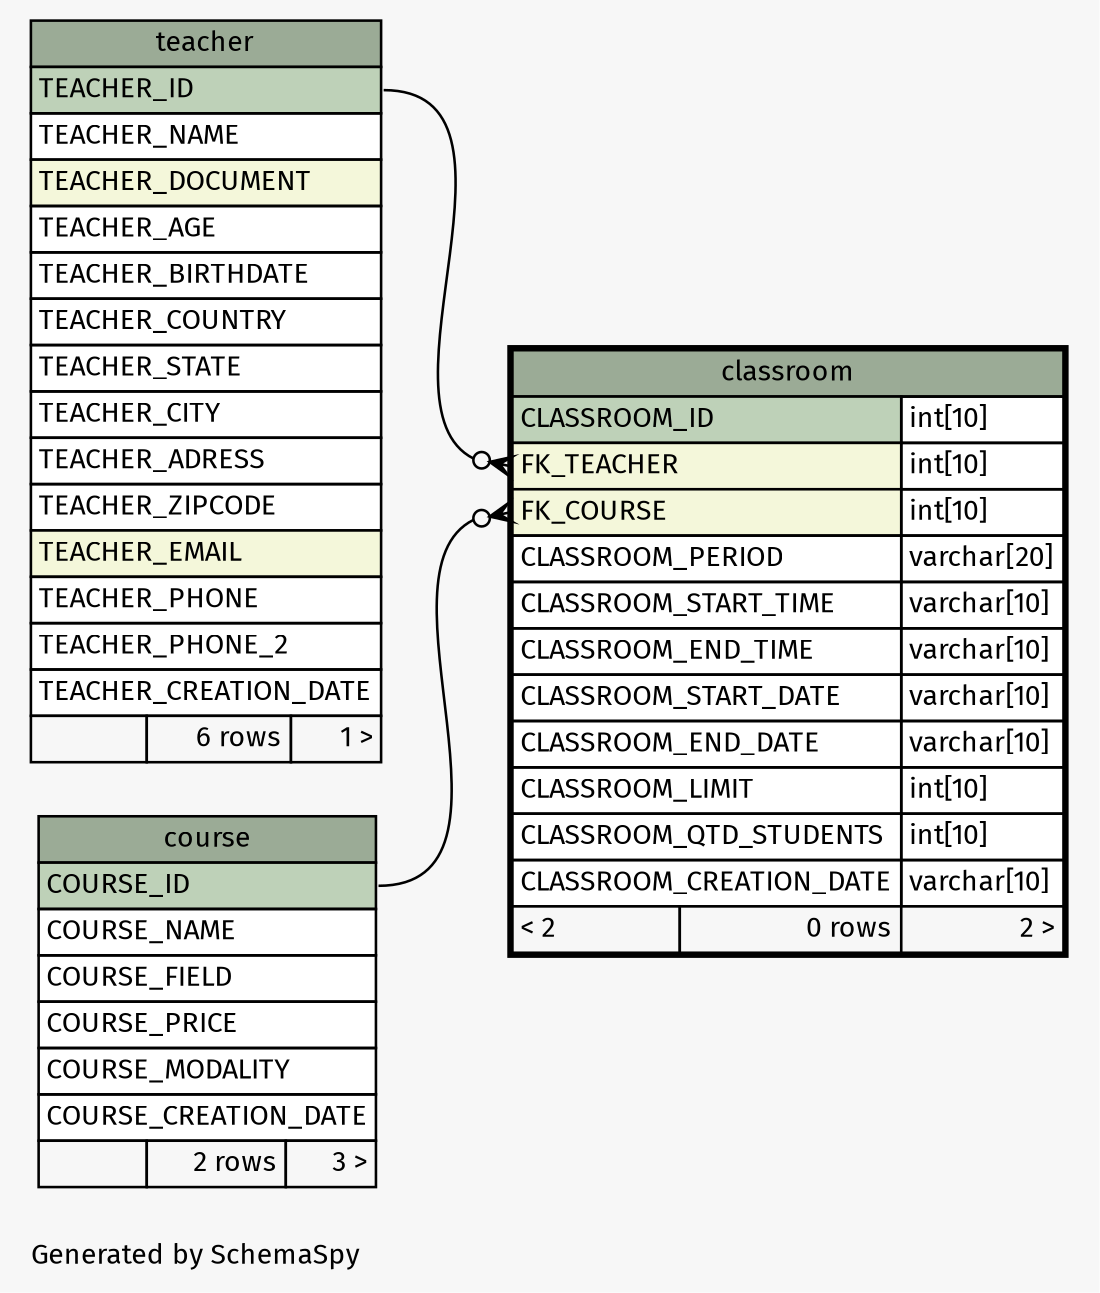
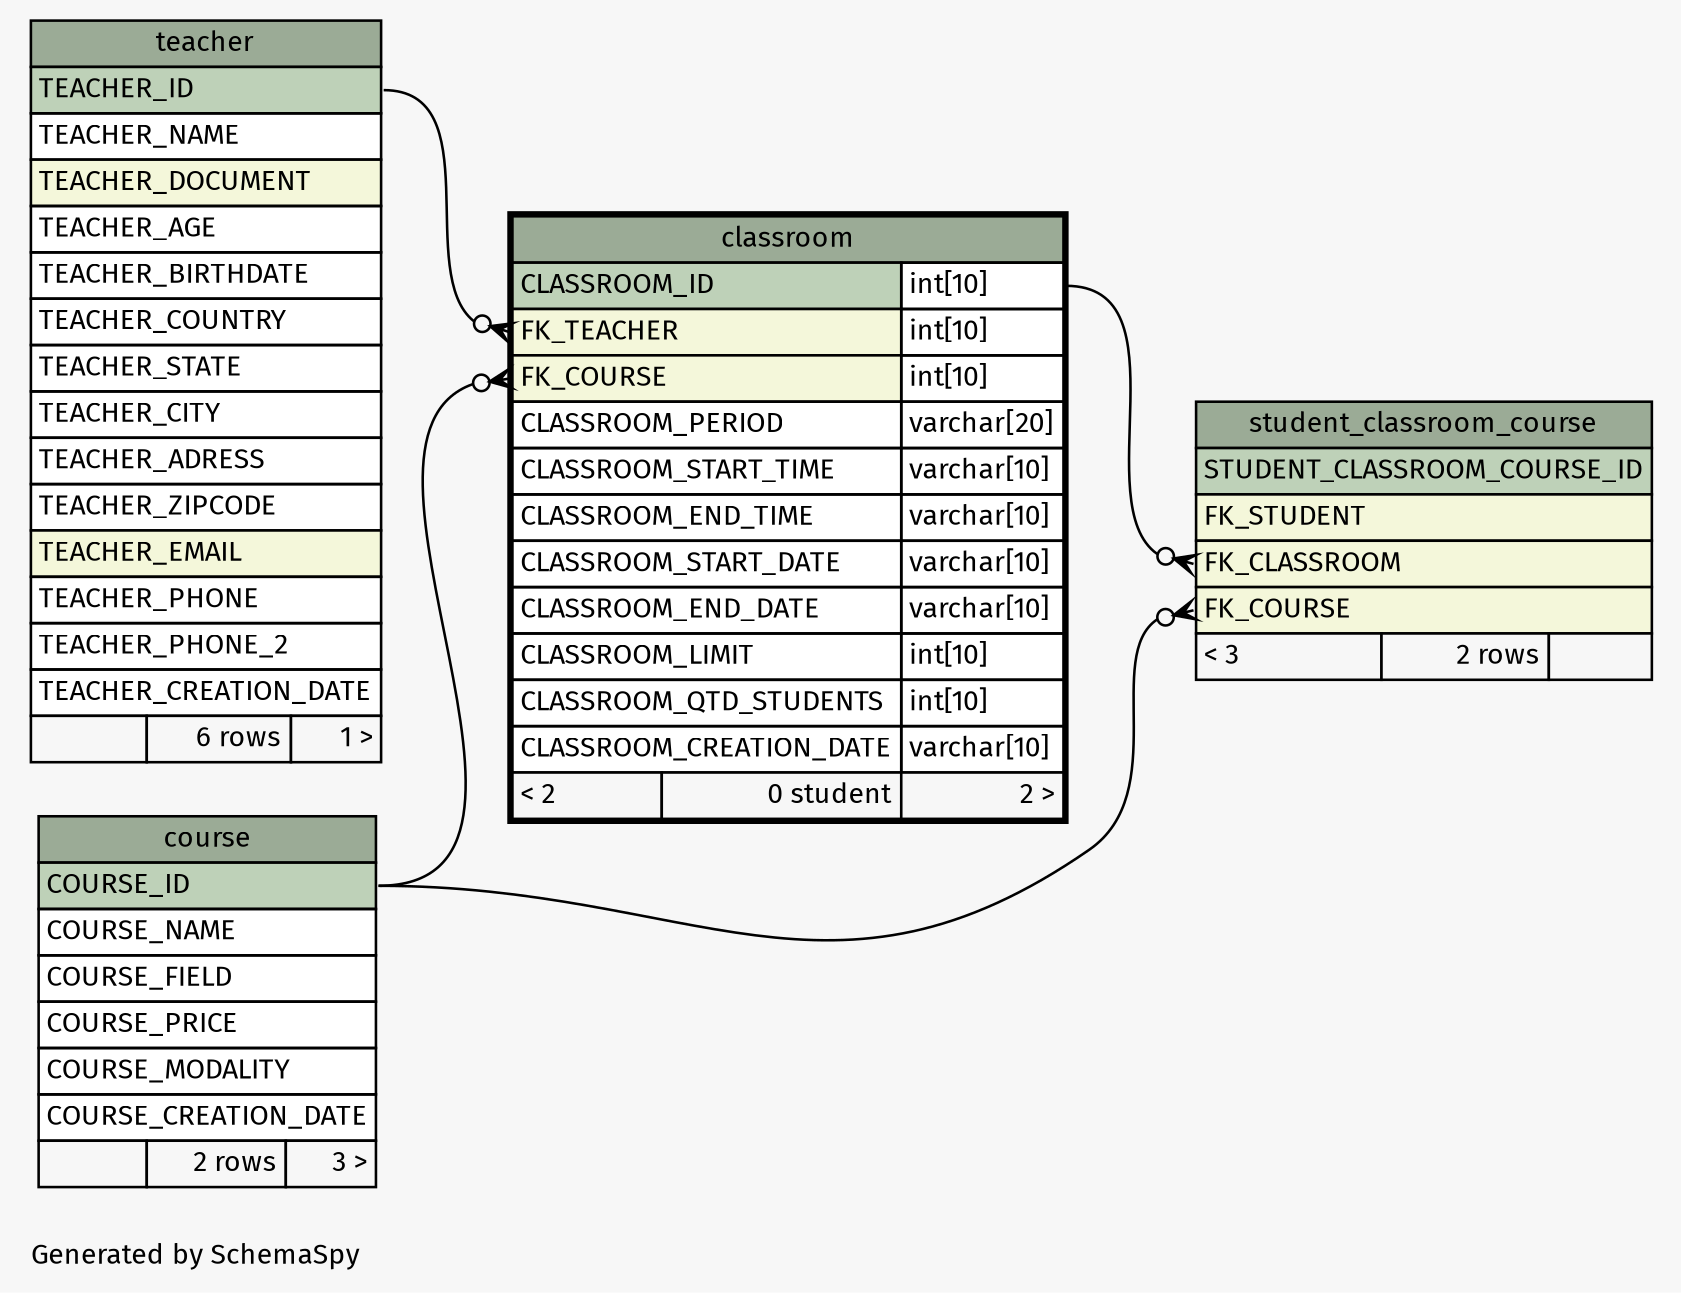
  digraph {
    bgcolor="#f7f7f7"
    fontname="Fira Sans"
    fontsize=11
    label="\nGenerated by SchemaSpy"
    labeljust=l
    nodesep=0.18
    rankdir=RL
    ranksep=0.46
    node [fontname="Fira Sans" fontsize=11 shape=plaintext]
    edge [arrowhead=none arrowsize=0.8 arrowtail=crowodot dir=back fontname="Fira Sans" headport="COURSE_ID:e" tailport="FK_COURSE:w"]
-   n1 [label=<     <TABLE BORDER="2" CELLBORDER="1" CELLSPACING="0" BGCOLOR="#ffffff">       <TR><TD COLSPAN="3" BGCOLOR="#9bab96" ALIGN="CENTER">classroom</TD></TR>       <TR><TD PORT="CLASSROOM_ID" COLSPAN="2" BGCOLOR="#bed1b8" ALIGN="LEFT">CLASSROOM_ID</TD><TD PORT="CLASSROOM_ID.type" ALIGN="LEFT">int[10]</TD></TR>       <TR><TD PORT="FK_TEACHER" COLSPAN="2" BGCOLOR="#f4f7da" ALIGN="LEFT">FK_TEACHER</TD><TD PORT="FK_TEACHER.type" ALIGN="LEFT">int[10]</TD></TR>       <TR><TD PORT="FK_COURSE" COLSPAN="2" BGCOLOR="#f4f7da" ALIGN="LEFT">FK_COURSE</TD><TD PORT="FK_COURSE.type" ALIGN="LEFT">int[10]</TD></TR>       <TR><TD PORT="CLASSROOM_PERIOD" COLSPAN="2" ALIGN="LEFT">CLASSROOM_PERIOD</TD><TD PORT="CLASSROOM_PERIOD.type" ALIGN="LEFT">varchar[20]</TD></TR>       <TR><TD PORT="CLASSROOM_START_TIME" COLSPAN="2" ALIGN="LEFT">CLASSROOM_START_TIME</TD><TD PORT="CLASSROOM_START_TIME.type" ALIGN="LEFT">varchar[10]</TD></TR>       <TR><TD PORT="CLASSROOM_END_TIME" COLSPAN="2" ALIGN="LEFT">CLASSROOM_END_TIME</TD><TD PORT="CLASSROOM_END_TIME.type" ALIGN="LEFT">varchar[10]</TD></TR>       <TR><TD PORT="CLASSROOM_START_DATE" COLSPAN="2" ALIGN="LEFT">CLASSROOM_START_DATE</TD><TD PORT="CLASSROOM_START_DATE.type" ALIGN="LEFT">varchar[10]</TD></TR>       <TR><TD PORT="CLASSROOM_END_DATE" COLSPAN="2" ALIGN="LEFT">CLASSROOM_END_DATE</TD><TD PORT="CLASSROOM_END_DATE.type" ALIGN="LEFT">varchar[10]</TD></TR>       <TR><TD PORT="CLASSROOM_LIMIT" COLSPAN="2" ALIGN="LEFT">CLASSROOM_LIMIT</TD><TD PORT="CLASSROOM_LIMIT.type" ALIGN="LEFT">int[10]</TD></TR>       <TR><TD PORT="CLASSROOM_QTD_STUDENTS" COLSPAN="2" ALIGN="LEFT">CLASSROOM_QTD_STUDENTS</TD><TD PORT="CLASSROOM_QTD_STUDENTS.type" ALIGN="LEFT">int[10]</TD></TR>       <TR><TD PORT="CLASSROOM_CREATION_DATE" COLSPAN="2" ALIGN="LEFT">CLASSROOM_CREATION_DATE</TD><TD PORT="CLASSROOM_CREATION_DATE.type" ALIGN="LEFT">varchar[10]</TD></TR>       <TR><TD ALIGN="LEFT" BGCOLOR="#f7f7f7">&lt; 2</TD><TD ALIGN="RIGHT" BGCOLOR="#f7f7f7">0 rows</TD><TD ALIGN="RIGHT" BGCOLOR="#f7f7f7">2 &gt;</TD></TR>     </TABLE>>]
+   n1 [label=<     <TABLE BORDER="2" CELLBORDER="1" CELLSPACING="0" BGCOLOR="#ffffff">       <TR><TD COLSPAN="3" BGCOLOR="#9bab96" ALIGN="CENTER">classroom</TD></TR>       <TR><TD PORT="CLASSROOM_ID" COLSPAN="2" BGCOLOR="#bed1b8" ALIGN="LEFT">CLASSROOM_ID</TD><TD PORT="CLASSROOM_ID.type" ALIGN="LEFT">int[10]</TD></TR>       <TR><TD PORT="FK_TEACHER" COLSPAN="2" BGCOLOR="#f4f7da" ALIGN="LEFT">FK_TEACHER</TD><TD PORT="FK_TEACHER.type" ALIGN="LEFT">int[10]</TD></TR>       <TR><TD PORT="FK_COURSE" COLSPAN="2" BGCOLOR="#f4f7da" ALIGN="LEFT">FK_COURSE</TD><TD PORT="FK_COURSE.type" ALIGN="LEFT">int[10]</TD></TR>       <TR><TD PORT="CLASSROOM_PERIOD" COLSPAN="2" ALIGN="LEFT">CLASSROOM_PERIOD</TD><TD PORT="CLASSROOM_PERIOD.type" ALIGN="LEFT">varchar[20]</TD></TR>       <TR><TD PORT="CLASSROOM_START_TIME" COLSPAN="2" ALIGN="LEFT">CLASSROOM_START_TIME</TD><TD PORT="CLASSROOM_START_TIME.type" ALIGN="LEFT">varchar[10]</TD></TR>       <TR><TD PORT="CLASSROOM_END_TIME" COLSPAN="2" ALIGN="LEFT">CLASSROOM_END_TIME</TD><TD PORT="CLASSROOM_END_TIME.type" ALIGN="LEFT">varchar[10]</TD></TR>       <TR><TD PORT="CLASSROOM_START_DATE" COLSPAN="2" ALIGN="LEFT">CLASSROOM_START_DATE</TD><TD PORT="CLASSROOM_START_DATE.type" ALIGN="LEFT">varchar[10]</TD></TR>       <TR><TD PORT="CLASSROOM_END_DATE" COLSPAN="2" ALIGN="LEFT">CLASSROOM_END_DATE</TD><TD PORT="CLASSROOM_END_DATE.type" ALIGN="LEFT">varchar[10]</TD></TR>       <TR><TD PORT="CLASSROOM_LIMIT" COLSPAN="2" ALIGN="LEFT">CLASSROOM_LIMIT</TD><TD PORT="CLASSROOM_LIMIT.type" ALIGN="LEFT">int[10]</TD></TR>       <TR><TD PORT="CLASSROOM_QTD_STUDENTS" COLSPAN="2" ALIGN="LEFT">CLASSROOM_QTD_STUDENTS</TD><TD PORT="CLASSROOM_QTD_STUDENTS.type" ALIGN="LEFT">int[10]</TD></TR>       <TR><TD PORT="CLASSROOM_CREATION_DATE" COLSPAN="2" ALIGN="LEFT">CLASSROOM_CREATION_DATE</TD><TD PORT="CLASSROOM_CREATION_DATE.type" ALIGN="LEFT">varchar[10]</TD></TR>       <TR><TD ALIGN="LEFT" BGCOLOR="#f7f7f7">&lt; 2</TD><TD ALIGN="RIGHT" BGCOLOR="#f7f7f7">0 student</TD><TD ALIGN="RIGHT" BGCOLOR="#f7f7f7">2 &gt;</TD></TR>     </TABLE>>]
    n2 [label=<     <TABLE BORDER="0" CELLBORDER="1" CELLSPACING="0" BGCOLOR="#ffffff">       <TR><TD COLSPAN="3" BGCOLOR="#9bab96" ALIGN="CENTER">course</TD></TR>       <TR><TD PORT="COURSE_ID" COLSPAN="3" BGCOLOR="#bed1b8" ALIGN="LEFT">COURSE_ID</TD></TR>       <TR><TD PORT="COURSE_NAME" COLSPAN="3" ALIGN="LEFT">COURSE_NAME</TD></TR>       <TR><TD PORT="COURSE_FIELD" COLSPAN="3" ALIGN="LEFT">COURSE_FIELD</TD></TR>       <TR><TD PORT="COURSE_PRICE" COLSPAN="3" ALIGN="LEFT">COURSE_PRICE</TD></TR>       <TR><TD PORT="COURSE_MODALITY" COLSPAN="3" ALIGN="LEFT">COURSE_MODALITY</TD></TR>       <TR><TD PORT="COURSE_CREATION_DATE" COLSPAN="3" ALIGN="LEFT">COURSE_CREATION_DATE</TD></TR>       <TR><TD ALIGN="LEFT" BGCOLOR="#f7f7f7">  </TD><TD ALIGN="RIGHT" BGCOLOR="#f7f7f7">2 rows</TD><TD ALIGN="RIGHT" BGCOLOR="#f7f7f7">3 &gt;</TD></TR>     </TABLE>>]
    n3 [label=<     <TABLE BORDER="0" CELLBORDER="1" CELLSPACING="0" BGCOLOR="#ffffff">       <TR><TD COLSPAN="3" BGCOLOR="#9bab96" ALIGN="CENTER">teacher</TD></TR>       <TR><TD PORT="TEACHER_ID" COLSPAN="3" BGCOLOR="#bed1b8" ALIGN="LEFT">TEACHER_ID</TD></TR>       <TR><TD PORT="TEACHER_NAME" COLSPAN="3" ALIGN="LEFT">TEACHER_NAME</TD></TR>       <TR><TD PORT="TEACHER_DOCUMENT" COLSPAN="3" BGCOLOR="#f4f7da" ALIGN="LEFT">TEACHER_DOCUMENT</TD></TR>       <TR><TD PORT="TEACHER_AGE" COLSPAN="3" ALIGN="LEFT">TEACHER_AGE</TD></TR>       <TR><TD PORT="TEACHER_BIRTHDATE" COLSPAN="3" ALIGN="LEFT">TEACHER_BIRTHDATE</TD></TR>       <TR><TD PORT="TEACHER_COUNTRY" COLSPAN="3" ALIGN="LEFT">TEACHER_COUNTRY</TD></TR>       <TR><TD PORT="TEACHER_STATE" COLSPAN="3" ALIGN="LEFT">TEACHER_STATE</TD></TR>       <TR><TD PORT="TEACHER_CITY" COLSPAN="3" ALIGN="LEFT">TEACHER_CITY</TD></TR>       <TR><TD PORT="TEACHER_ADRESS" COLSPAN="3" ALIGN="LEFT">TEACHER_ADRESS</TD></TR>       <TR><TD PORT="TEACHER_ZIPCODE" COLSPAN="3" ALIGN="LEFT">TEACHER_ZIPCODE</TD></TR>       <TR><TD PORT="TEACHER_EMAIL" COLSPAN="3" BGCOLOR="#f4f7da" ALIGN="LEFT">TEACHER_EMAIL</TD></TR>       <TR><TD PORT="TEACHER_PHONE" COLSPAN="3" ALIGN="LEFT">TEACHER_PHONE</TD></TR>       <TR><TD PORT="TEACHER_PHONE_2" COLSPAN="3" ALIGN="LEFT">TEACHER_PHONE_2</TD></TR>       <TR><TD PORT="TEACHER_CREATION_DATE" COLSPAN="3" ALIGN="LEFT">TEACHER_CREATION_DATE</TD></TR>       <TR><TD ALIGN="LEFT" BGCOLOR="#f7f7f7">  </TD><TD ALIGN="RIGHT" BGCOLOR="#f7f7f7">6 rows</TD><TD ALIGN="RIGHT" BGCOLOR="#f7f7f7">1 &gt;</TD></TR>     </TABLE>>]
+   n4 [label=<     <TABLE BORDER="0" CELLBORDER="1" CELLSPACING="0" BGCOLOR="#ffffff">       <TR><TD COLSPAN="3" BGCOLOR="#9bab96" ALIGN="CENTER">student_classroom_course</TD></TR>       <TR><TD PORT="STUDENT_CLASSROOM_COURSE_ID" COLSPAN="3" BGCOLOR="#bed1b8" ALIGN="LEFT">STUDENT_CLASSROOM_COURSE_ID</TD></TR>       <TR><TD PORT="FK_STUDENT" COLSPAN="3" BGCOLOR="#f4f7da" ALIGN="LEFT">FK_STUDENT</TD></TR>       <TR><TD PORT="FK_CLASSROOM" COLSPAN="3" BGCOLOR="#f4f7da" ALIGN="LEFT">FK_CLASSROOM</TD></TR>       <TR><TD PORT="FK_COURSE" COLSPAN="3" BGCOLOR="#f4f7da" ALIGN="LEFT">FK_COURSE</TD></TR>       <TR><TD ALIGN="LEFT" BGCOLOR="#f7f7f7">&lt; 3</TD><TD ALIGN="RIGHT" BGCOLOR="#f7f7f7">2 rows</TD><TD ALIGN="RIGHT" BGCOLOR="#f7f7f7">  </TD></TR>     </TABLE>>]
    n1 -> n2
    n1 -> n3 [headport="TEACHER_ID:e" tailport="FK_TEACHER:w"]
+   n4 -> n1 [headport="CLASSROOM_ID.type:e" tailport="FK_CLASSROOM:w"]
+   n4 -> n2
  }
